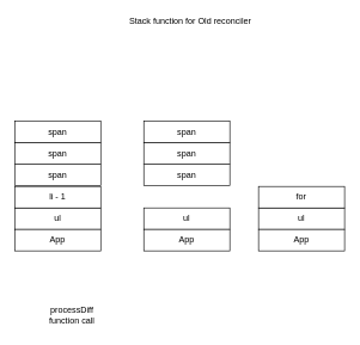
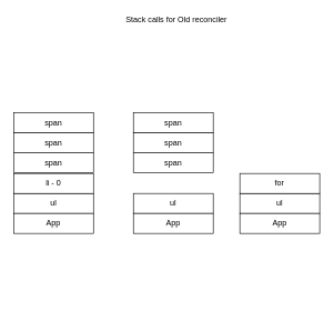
  <mxCell id="0" />
  <mxCell id="1" parent="0" />
  <mxCell id="2" value="ul" style="rounded=0;whiteSpace=wrap;html=1;" parent="1" vertex="1"><mxGeometry x="20" y="290" width="120" height="30" as="geometry" /></mxCell>
  <mxCell id="3" value="App" style="rounded=0;whiteSpace=wrap;html=1;" parent="1" vertex="1"><mxGeometry x="20" y="320" width="120" height="30" as="geometry" /></mxCell>
- <mxCell id="4" value="li - 1" style="rounded=0;whiteSpace=wrap;html=1;" parent="1" vertex="1"><mxGeometry x="20" y="260" width="120" height="30" as="geometry" /></mxCell>
+ <mxCell id="4" value="li - 0" style="rounded=0;whiteSpace=wrap;html=1;" parent="1" vertex="1"><mxGeometry x="20" y="260" width="120" height="30" as="geometry" /></mxCell>
  <mxCell id="5" value="span" style="rounded=0;whiteSpace=wrap;html=1;" parent="1" vertex="1"><mxGeometry x="20" y="229" width="120" height="30" as="geometry" /></mxCell>
  <mxCell id="6" value="span" style="rounded=0;whiteSpace=wrap;html=1;" vertex="1" parent="1"><mxGeometry x="20" y="169" width="120" height="30" as="geometry" /></mxCell>
  <mxCell id="7" value="span" style="rounded=0;whiteSpace=wrap;html=1;" vertex="1" parent="1"><mxGeometry x="20" y="199" width="120" height="30" as="geometry" /></mxCell>
- <mxCell id="8" value="processDiff function call" style="text;html=1;strokeColor=none;fillColor=none;align=center;verticalAlign=middle;whiteSpace=wrap;rounded=0;" vertex="1" parent="1"><mxGeometry x="60" y="420" width="80" height="40" as="geometry" /></mxCell>
  <mxCell id="9" value="ul" style="rounded=0;whiteSpace=wrap;html=1;" vertex="1" parent="1"><mxGeometry x="200" y="290" width="120" height="30" as="geometry" /></mxCell>
  <mxCell id="10" value="App" style="rounded=0;whiteSpace=wrap;html=1;" vertex="1" parent="1"><mxGeometry x="200" y="320" width="120" height="30" as="geometry" /></mxCell>
  <mxCell id="11" value="span" style="rounded=0;whiteSpace=wrap;html=1;" vertex="1" parent="1"><mxGeometry x="200" y="229" width="120" height="30" as="geometry" /></mxCell>
  <mxCell id="12" value="span" style="rounded=0;whiteSpace=wrap;html=1;" vertex="1" parent="1"><mxGeometry x="200" y="169" width="120" height="30" as="geometry" /></mxCell>
  <mxCell id="13" value="span" style="rounded=0;whiteSpace=wrap;html=1;" vertex="1" parent="1"><mxGeometry x="200" y="199" width="120" height="30" as="geometry" /></mxCell>
  <mxCell id="14" value="ul" style="rounded=0;whiteSpace=wrap;html=1;" vertex="1" parent="1"><mxGeometry x="360" y="290" width="120" height="30" as="geometry" /></mxCell>
  <mxCell id="15" value="App" style="rounded=0;whiteSpace=wrap;html=1;" vertex="1" parent="1"><mxGeometry x="360" y="320" width="120" height="30" as="geometry" /></mxCell>
  <mxCell id="16" value="for" style="rounded=0;whiteSpace=wrap;html=1;" vertex="1" parent="1"><mxGeometry x="360" y="260" width="120" height="30" as="geometry" /></mxCell>
- <mxCell id="17" value="Stack function for Old reconciler" style="text;html=1;strokeColor=none;fillColor=none;align=center;verticalAlign=middle;whiteSpace=wrap;rounded=0;" vertex="1" parent="1"><mxGeometry x="50" y="20" width="430" height="20" as="geometry" /></mxCell>
+ <mxCell id="17" value="Stack calls for Old reconciler" style="text;html=1;strokeColor=none;fillColor=none;align=center;verticalAlign=middle;whiteSpace=wrap;rounded=0;" vertex="1" parent="1"><mxGeometry x="50" y="20" width="430" height="20" as="geometry" /></mxCell>
